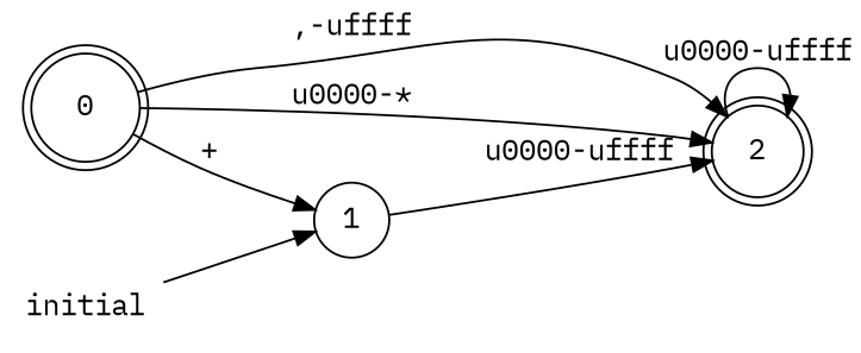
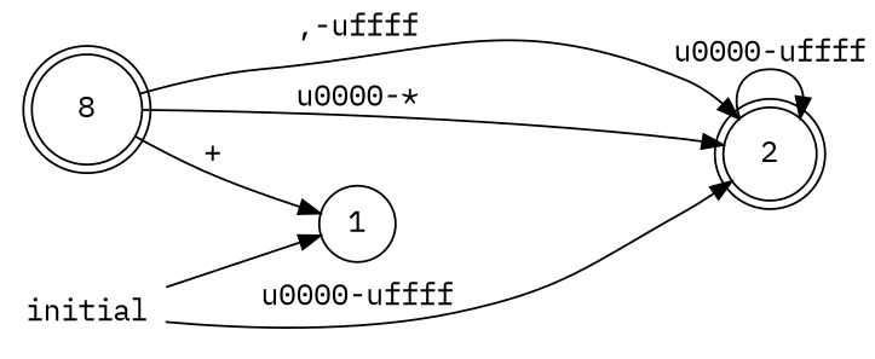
  digraph {
    fontname="IBM Plex Mono"
    rankdir=LR
    node [fontname="IBM Plex Mono" shape=doublecircle]
    edge [fontname="IBM Plex Mono"]
-   0
+   0 [label=8]
    2
    1 [shape=circle]
    initial [shape=plaintext]
    0 -> 2 [label=",-\uffff"]
    0 -> 2 [label="\u0000-*"]
    0 -> 1 [label="+"]
    2 -> 2 [label="\u0000-\uffff"]
-   1 -> 2 [label="\u0000-\uffff"]
+   initial -> 2 [label="\u0000-\uffff"]
    initial -> 1
  }
